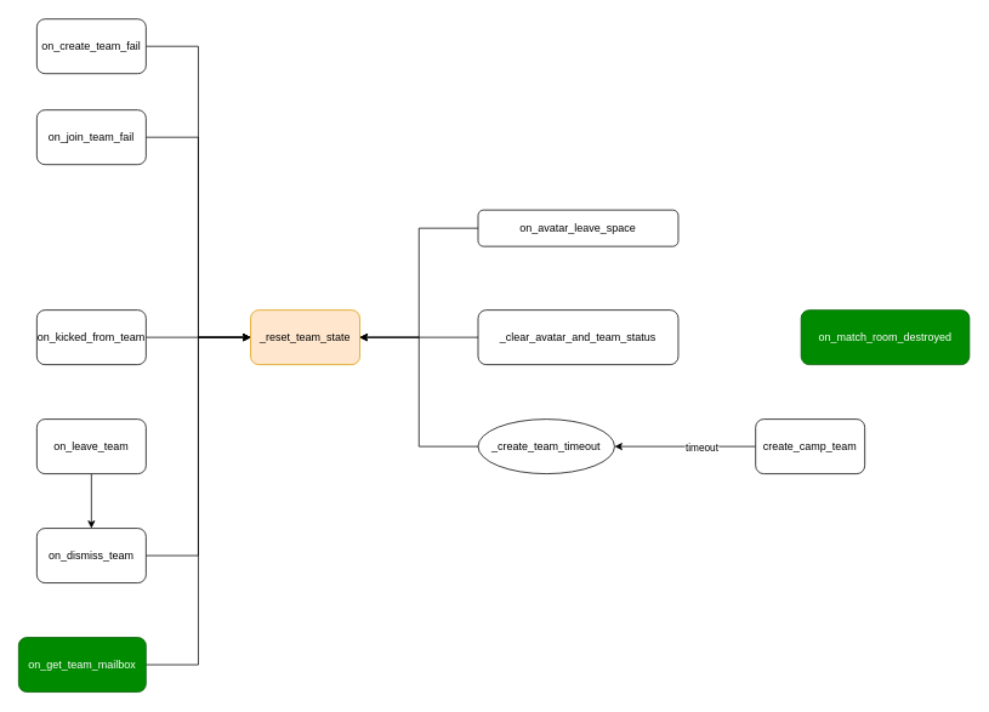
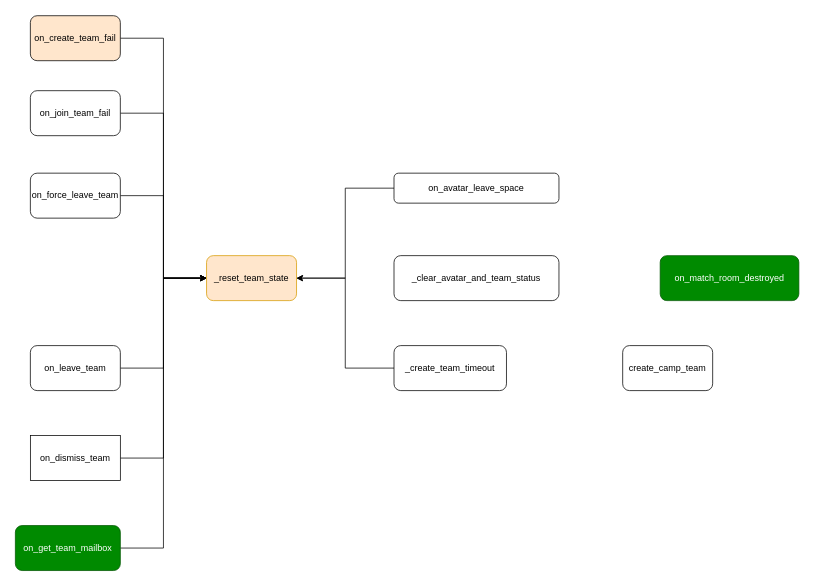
  <mxCell id="0" />
  <mxCell id="1" parent="0" />
  <mxCell id="2" value="_reset_team_state" style="rounded=1;whiteSpace=wrap;html=1;fillColor=#ffe6cc;strokeColor=#d79b00;" parent="1" vertex="1"><mxGeometry x="275" y="340" width="120" height="60" as="geometry" /></mxCell>
  <mxCell id="3" style="edgeStyle=orthogonalEdgeStyle;rounded=0;orthogonalLoop=1;jettySize=auto;html=1;entryX=1;entryY=0.5;entryDx=0;entryDy=0;" edge="1" parent="1" source="4" target="2"><mxGeometry relative="1" as="geometry" /></mxCell>
- <mxCell id="4" value="_create_team_timeout" style="ellipse;whiteSpace=wrap;html=1;" parent="1" vertex="1"><mxGeometry x="525" y="460" width="150" height="60" as="geometry" /></mxCell>
- <mxCell id="5" style="edgeStyle=orthogonalEdgeStyle;rounded=0;orthogonalLoop=1;jettySize=auto;html=1;entryX=1;entryY=0.5;entryDx=0;entryDy=0;" parent="1" source="7" target="4" edge="1"><mxGeometry relative="1" as="geometry" /></mxCell>
- <mxCell id="6" value="timeout" style="edgeLabel;html=1;align=center;verticalAlign=middle;resizable=0;points=[];" parent="5" vertex="1" connectable="0"><mxGeometry x="-0.231" y="1" relative="1" as="geometry"><mxPoint as="offset" /></mxGeometry></mxCell>
+ <mxCell id="4" value="_create_team_timeout" style="rounded=1;whiteSpace=wrap;html=1;" parent="1" vertex="1"><mxGeometry x="525" y="460" width="150" height="60" as="geometry" /></mxCell>
  <mxCell id="7" value="create_camp_team" style="rounded=1;whiteSpace=wrap;html=1;" parent="1" vertex="1"><mxGeometry x="830" y="460" width="120" height="60" as="geometry" /></mxCell>
  <mxCell id="8" style="edgeStyle=orthogonalEdgeStyle;rounded=0;orthogonalLoop=1;jettySize=auto;html=1;entryX=0;entryY=0.5;entryDx=0;entryDy=0;" parent="1" source="9" target="2" edge="1"><mxGeometry relative="1" as="geometry" /></mxCell>
- <mxCell id="9" value="on_create_team_fail" style="rounded=1;whiteSpace=wrap;html=1;" parent="1" vertex="1"><mxGeometry x="40" y="20" width="120" height="60" as="geometry" /></mxCell>
+ <mxCell id="9" value="on_create_team_fail" style="rounded=1;whiteSpace=wrap;html=1;fillColor=#ffe6cc;" parent="1" vertex="1"><mxGeometry x="40" y="20" width="120" height="60" as="geometry" /></mxCell>
  <mxCell id="10" style="edgeStyle=orthogonalEdgeStyle;rounded=0;orthogonalLoop=1;jettySize=auto;html=1;entryX=0;entryY=0.5;entryDx=0;entryDy=0;" parent="1" source="11" target="2" edge="1"><mxGeometry relative="1" as="geometry" /></mxCell>
  <mxCell id="11" value="on_join_team_fail" style="rounded=1;whiteSpace=wrap;html=1;" parent="1" vertex="1"><mxGeometry x="40" y="120" width="120" height="60" as="geometry" /></mxCell>
- <mxCell id="14" style="edgeStyle=orthogonalEdgeStyle;rounded=0;orthogonalLoop=1;jettySize=auto;html=1;entryX=0;entryY=0.5;entryDx=0;entryDy=0;" parent="1" source="15" target="2" edge="1"><mxGeometry relative="1" as="geometry" /></mxCell>
- <mxCell id="15" value="on_kicked_from_team" style="rounded=1;whiteSpace=wrap;html=1;" parent="1" vertex="1"><mxGeometry x="40" y="340" width="120" height="60" as="geometry" /></mxCell>
- <mxCell id="16" style="edgeStyle=orthogonalEdgeStyle;rounded=0;orthogonalLoop=1;jettySize=auto;html=1;" parent="1" source="17" target="19" edge="1"><mxGeometry relative="1" as="geometry" /></mxCell>
+ <mxCell id="12" style="edgeStyle=orthogonalEdgeStyle;rounded=0;orthogonalLoop=1;jettySize=auto;html=1;entryX=0;entryY=0.5;entryDx=0;entryDy=0;" parent="1" source="13" target="2" edge="1"><mxGeometry relative="1" as="geometry" /></mxCell>
+ <mxCell id="13" value="on_force_leave_team" style="rounded=1;whiteSpace=wrap;html=1;" parent="1" vertex="1"><mxGeometry x="40" y="230" width="120" height="60" as="geometry" /></mxCell>
+ <mxCell id="16" style="edgeStyle=orthogonalEdgeStyle;rounded=0;orthogonalLoop=1;jettySize=auto;html=1;entryX=0;entryY=0.5;entryDx=0;entryDy=0;" parent="1" source="17" target="2" edge="1"><mxGeometry relative="1" as="geometry" /></mxCell>
  <mxCell id="17" value="on_leave_team" style="rounded=1;whiteSpace=wrap;html=1;" parent="1" vertex="1"><mxGeometry x="40" y="460" width="120" height="60" as="geometry" /></mxCell>
  <mxCell id="18" style="edgeStyle=orthogonalEdgeStyle;rounded=0;orthogonalLoop=1;jettySize=auto;html=1;entryX=0;entryY=0.5;entryDx=0;entryDy=0;" parent="1" source="19" target="2" edge="1"><mxGeometry relative="1" as="geometry" /></mxCell>
- <mxCell id="19" value="on_dismiss_team" style="rounded=1;whiteSpace=wrap;html=1;" parent="1" vertex="1"><mxGeometry x="40" y="580" width="120" height="60" as="geometry" /></mxCell>
+ <mxCell id="19" value="on_dismiss_team" style="whiteSpace=wrap;html=1;rounded=0;" parent="1" vertex="1"><mxGeometry x="40" y="580" width="120" height="60" as="geometry" /></mxCell>
  <mxCell id="20" style="edgeStyle=orthogonalEdgeStyle;rounded=0;orthogonalLoop=1;jettySize=auto;html=1;entryX=0;entryY=0.5;entryDx=0;entryDy=0;" parent="1" source="21" target="2" edge="1"><mxGeometry relative="1" as="geometry" /></mxCell>
  <mxCell id="21" value="on_get_team_mailbox" style="rounded=1;whiteSpace=wrap;html=1;fillColor=#008a00;fontColor=#ffffff;strokeColor=#005700;" parent="1" vertex="1"><mxGeometry x="20" y="700" width="140" height="60" as="geometry" /></mxCell>
  <mxCell id="22" style="edgeStyle=orthogonalEdgeStyle;rounded=0;orthogonalLoop=1;jettySize=auto;html=1;entryX=1;entryY=0.5;entryDx=0;entryDy=0;" parent="1" source="23" target="2" edge="1"><mxGeometry relative="1" as="geometry" /></mxCell>
  <mxCell id="23" value="on_avatar_leave_space" style="rounded=1;whiteSpace=wrap;html=1;" parent="1" vertex="1"><mxGeometry x="525" y="230" width="220" height="40" as="geometry" /></mxCell>
- <mxCell id="24" style="edgeStyle=orthogonalEdgeStyle;rounded=0;orthogonalLoop=1;jettySize=auto;html=1;entryX=1;entryY=0.5;entryDx=0;entryDy=0;" parent="1" source="25" target="2" edge="1"><mxGeometry relative="1" as="geometry" /></mxCell>
  <mxCell id="25" value="_clear_avatar_and_team_status" style="rounded=1;whiteSpace=wrap;html=1;" parent="1" vertex="1"><mxGeometry x="525" y="340" width="220" height="60" as="geometry" /></mxCell>
  <mxCell id="26" value="on_match_room_destroyed" style="rounded=1;whiteSpace=wrap;html=1;fillColor=#008a00;fontColor=#ffffff;strokeColor=#005700;" parent="1" vertex="1"><mxGeometry x="880" y="340" width="185" height="60" as="geometry" /></mxCell>
